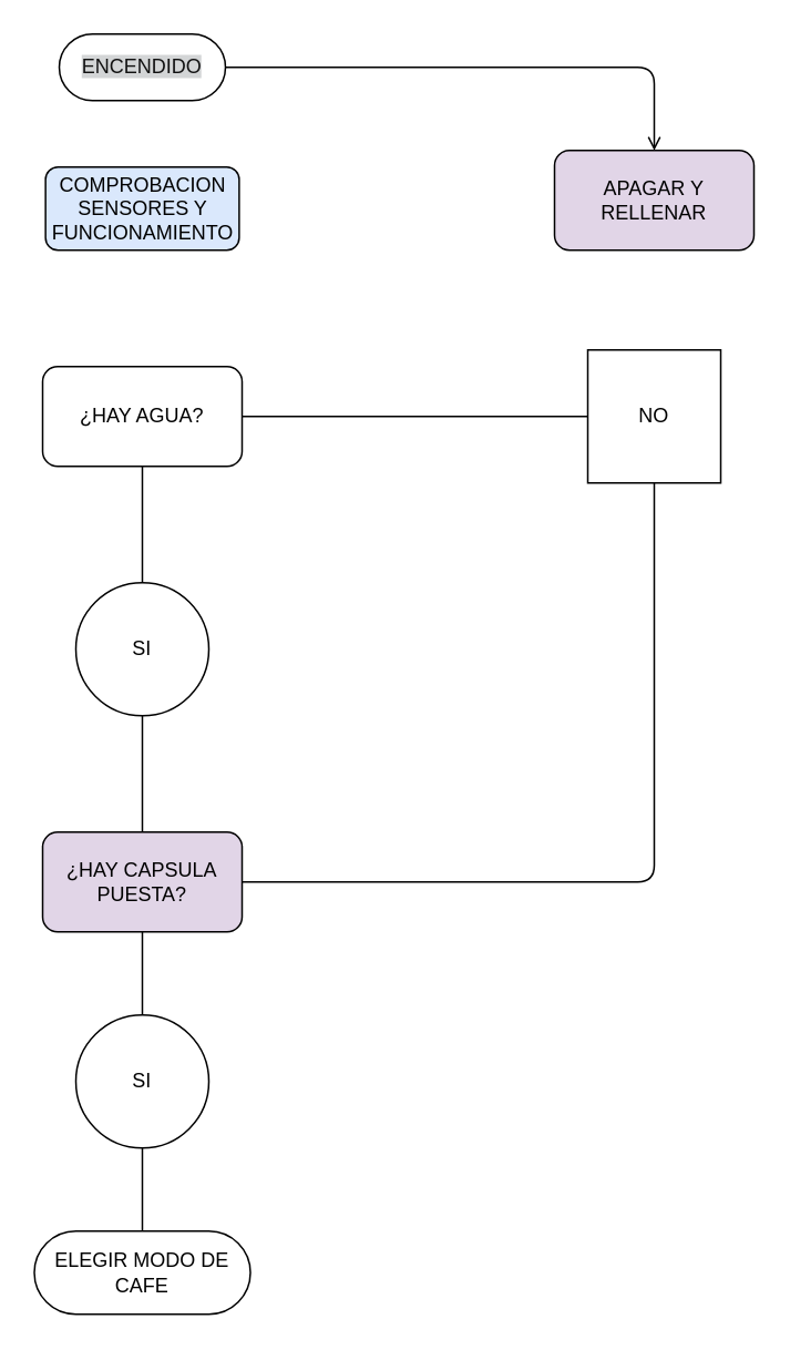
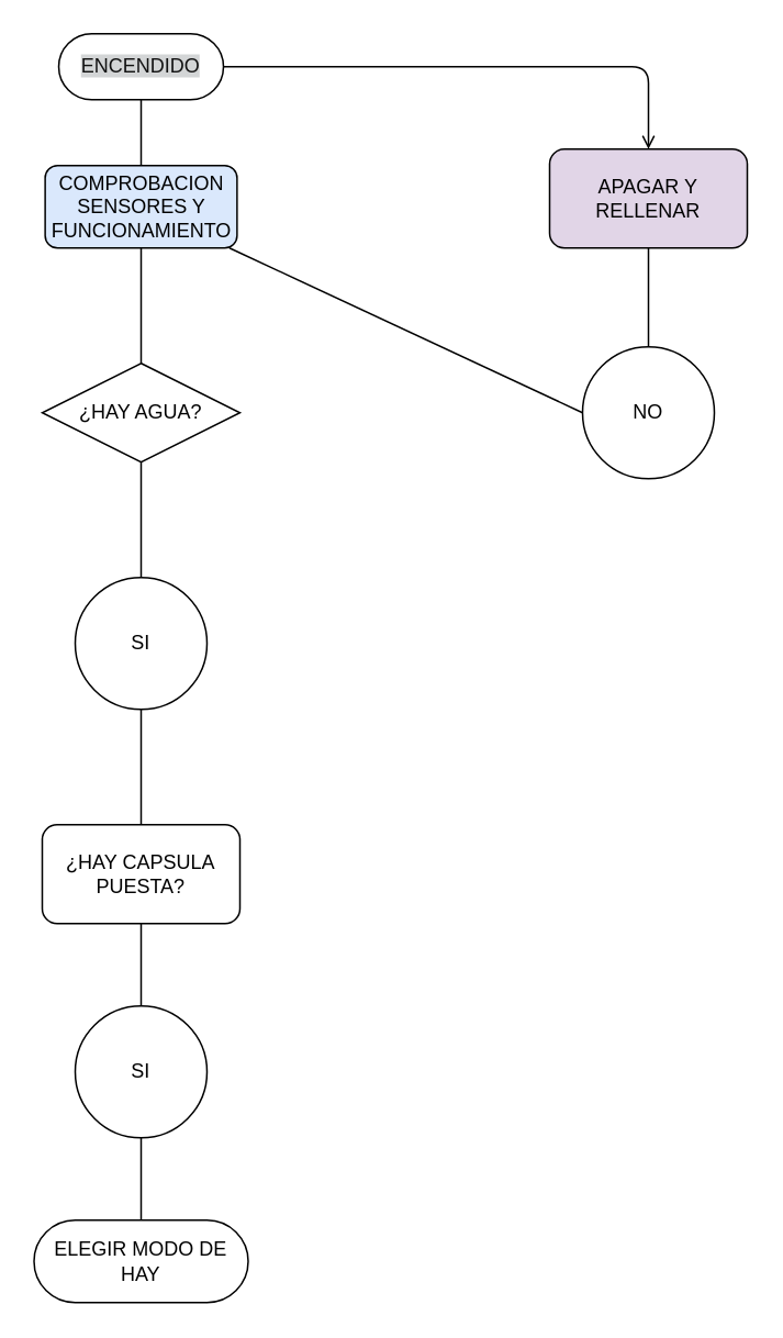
  <mxCell id="0" />
  <mxCell id="1" parent="0" />
  <mxCell id="2" value="COMPROBACION SENSORES Y FUNCIONAMIENTO" style="rounded=1;whiteSpace=wrap;html=1;fillColor=#dae8fc;" vertex="1" parent="1"><mxGeometry x="26.75" y="100" width="116.5" height="50" as="geometry" /></mxCell>
- <mxCell id="3" value="¿HAY AGUA?" style="rounded=1;whiteSpace=wrap;html=1;" vertex="1" parent="1"><mxGeometry x="25" y="220" width="120" height="60" as="geometry" /></mxCell>
- <mxCell id="4" value="NO" style="whiteSpace=wrap;html=1;aspect=fixed;rounded=0;" vertex="1" parent="1"><mxGeometry x="353" y="210" width="80" height="80" as="geometry" /></mxCell>
+ <mxCell id="3" value="¿HAY AGUA?" style="rhombus;whiteSpace=wrap;html=1;" vertex="1" parent="1"><mxGeometry x="25" y="220" width="120" height="60" as="geometry" /></mxCell>
+ <mxCell id="4" value="NO" style="ellipse;whiteSpace=wrap;html=1;aspect=fixed;" vertex="1" parent="1"><mxGeometry x="353" y="210" width="80" height="80" as="geometry" /></mxCell>
  <mxCell id="5" value="SI" style="ellipse;whiteSpace=wrap;html=1;aspect=fixed;" vertex="1" parent="1"><mxGeometry x="45" y="350" width="80" height="80" as="geometry" /></mxCell>
  <mxCell id="6" value="APAGAR Y RELLENAR" style="rounded=1;whiteSpace=wrap;html=1;fillColor=#e1d5e7;" vertex="1" parent="1"><mxGeometry x="333" y="90" width="120" height="60" as="geometry" /></mxCell>
- <mxCell id="7" value="¿HAY CAPSULA PUESTA?" style="rounded=1;whiteSpace=wrap;html=1;fillColor=#e1d5e7;" vertex="1" parent="1"><mxGeometry x="25" y="500" width="120" height="60" as="geometry" /></mxCell>
+ <mxCell id="7" value="¿HAY CAPSULA PUESTA?" style="rounded=1;whiteSpace=wrap;html=1;" vertex="1" parent="1"><mxGeometry x="25" y="500" width="120" height="60" as="geometry" /></mxCell>
  <mxCell id="8" value="SI" style="ellipse;whiteSpace=wrap;html=1;aspect=fixed;" vertex="1" parent="1"><mxGeometry x="45" y="610" width="80" height="80" as="geometry" /></mxCell>
+ <mxCell id="9" value="" style="endArrow=none;html=1;entryX=0.5;entryY=0.5;entryDx=0;entryDy=15;exitX=0.5;exitY=0;exitDx=0;exitDy=0;entryPerimeter=0;" edge="1" parent="1" source="2" target="19"><mxGeometry width="50" height="50" relative="1" as="geometry"><mxPoint x="183" y="140" as="sourcePoint" /><mxPoint x="85" y="60" as="targetPoint" /></mxGeometry></mxCell>
  <mxCell id="10" value="" style="endArrow=open;html=1;entryX=0.5;entryY=0;entryDx=0;entryDy=0;exitX=1;exitY=0.5;exitDx=0;exitDy=0;exitPerimeter=0;" edge="1" parent="1" source="19" target="6"><mxGeometry width="50" height="50" relative="1" as="geometry"><mxPoint x="136.5" y="40" as="sourcePoint" /><mxPoint x="92" y="70" as="targetPoint" /><Array as="points"><mxPoint x="393" y="40" /></Array></mxGeometry></mxCell>
+ <mxCell id="11" value="" style="endArrow=none;html=1;entryX=0.5;entryY=0;entryDx=0;entryDy=0;exitX=0.5;exitY=1;exitDx=0;exitDy=0;" edge="1" parent="1" source="2" target="3"><mxGeometry width="50" height="50" relative="1" as="geometry"><mxPoint x="92" y="110" as="sourcePoint" /><mxPoint x="92" y="70" as="targetPoint" /></mxGeometry></mxCell>
  <mxCell id="12" value="" style="endArrow=none;html=1;entryX=0.5;entryY=1;entryDx=0;entryDy=0;exitX=0.5;exitY=0;exitDx=0;exitDy=0;" edge="1" parent="1" source="5" target="3"><mxGeometry width="50" height="50" relative="1" as="geometry"><mxPoint x="92" y="160" as="sourcePoint" /><mxPoint x="95" y="230" as="targetPoint" /></mxGeometry></mxCell>
- <mxCell id="13" value="" style="endArrow=none;html=1;entryX=1;entryY=0.5;entryDx=0;entryDy=0;exitX=0;exitY=0.5;exitDx=0;exitDy=0;" edge="1" parent="1" source="4" target="3"><mxGeometry width="50" height="50" relative="1" as="geometry"><mxPoint x="92" y="360" as="sourcePoint" /><mxPoint x="95" y="290" as="targetPoint" /></mxGeometry></mxCell>
+ <mxCell id="13" value="" style="endArrow=none;html=1;exitX=0;exitY=0.5;exitDx=0;exitDy=0;" edge="1" parent="1" source="4" target="2"><mxGeometry width="50" height="50" relative="1" as="geometry"><mxPoint x="92" y="360" as="sourcePoint" /><mxPoint x="95" y="290" as="targetPoint" /></mxGeometry></mxCell>
+ <mxCell id="14" value="" style="endArrow=none;html=1;entryX=0.5;entryY=0;entryDx=0;entryDy=0;exitX=0.5;exitY=1;exitDx=0;exitDy=0;" edge="1" parent="1" source="6" target="4"><mxGeometry width="50" height="50" relative="1" as="geometry"><mxPoint x="92" y="160" as="sourcePoint" /><mxPoint x="95" y="230" as="targetPoint" /></mxGeometry></mxCell>
  <mxCell id="15" value="" style="endArrow=none;html=1;entryX=0.5;entryY=1;entryDx=0;entryDy=0;exitX=0.5;exitY=0;exitDx=0;exitDy=0;" edge="1" parent="1" source="7" target="5"><mxGeometry width="50" height="50" relative="1" as="geometry"><mxPoint x="102" y="170" as="sourcePoint" /><mxPoint x="105" y="240" as="targetPoint" /></mxGeometry></mxCell>
  <mxCell id="16" value="" style="endArrow=none;html=1;entryX=0.5;entryY=0;entryDx=0;entryDy=0;exitX=0.5;exitY=1;exitDx=0;exitDy=0;" edge="1" parent="1" source="7" target="8"><mxGeometry width="50" height="50" relative="1" as="geometry"><mxPoint x="95" y="510" as="sourcePoint" /><mxPoint x="95" y="440" as="targetPoint" /></mxGeometry></mxCell>
- <mxCell id="17" value="" style="endArrow=none;html=1;entryX=0.5;entryY=1;entryDx=0;entryDy=0;exitX=1;exitY=0.5;exitDx=0;exitDy=0;" edge="1" parent="1" source="7" target="4"><mxGeometry width="50" height="50" relative="1" as="geometry"><mxPoint x="95" y="570" as="sourcePoint" /><mxPoint x="103" y="660" as="targetPoint" /><Array as="points"><mxPoint x="393" y="530" /></Array></mxGeometry></mxCell>
  <mxCell id="18" value="" style="endArrow=none;html=1;entryX=0.5;entryY=1;entryDx=0;entryDy=0;exitX=0.5;exitY=0.5;exitDx=0;exitDy=-25;exitPerimeter=0;" edge="1" parent="1" source="20" target="8"><mxGeometry width="50" height="50" relative="1" as="geometry"><mxPoint x="85" y="790" as="sourcePoint" /><mxPoint x="103" y="660" as="targetPoint" /></mxGeometry></mxCell>
  <mxCell id="19" value="&lt;font color=&quot;#121212&quot;&gt;&lt;span style=&quot;background-color: rgb(211, 213, 214);&quot;&gt;ENCENDIDO&lt;/span&gt;&lt;/font&gt;" style="html=1;dashed=0;whiteSpace=wrap;shape=mxgraph.dfd.start" vertex="1" parent="1"><mxGeometry x="35" y="20" width="100" height="40" as="geometry" /></mxCell>
- <mxCell id="20" value="ELEGIR MODO DE CAFE" style="html=1;dashed=0;whiteSpace=wrap;shape=mxgraph.dfd.start" vertex="1" parent="1"><mxGeometry x="20" y="740" width="130" height="50" as="geometry" /></mxCell>
+ <mxCell id="20" value="ELEGIR MODO DE HAY" style="html=1;dashed=0;whiteSpace=wrap;shape=mxgraph.dfd.start" vertex="1" parent="1"><mxGeometry x="20" y="740" width="130" height="50" as="geometry" /></mxCell>
